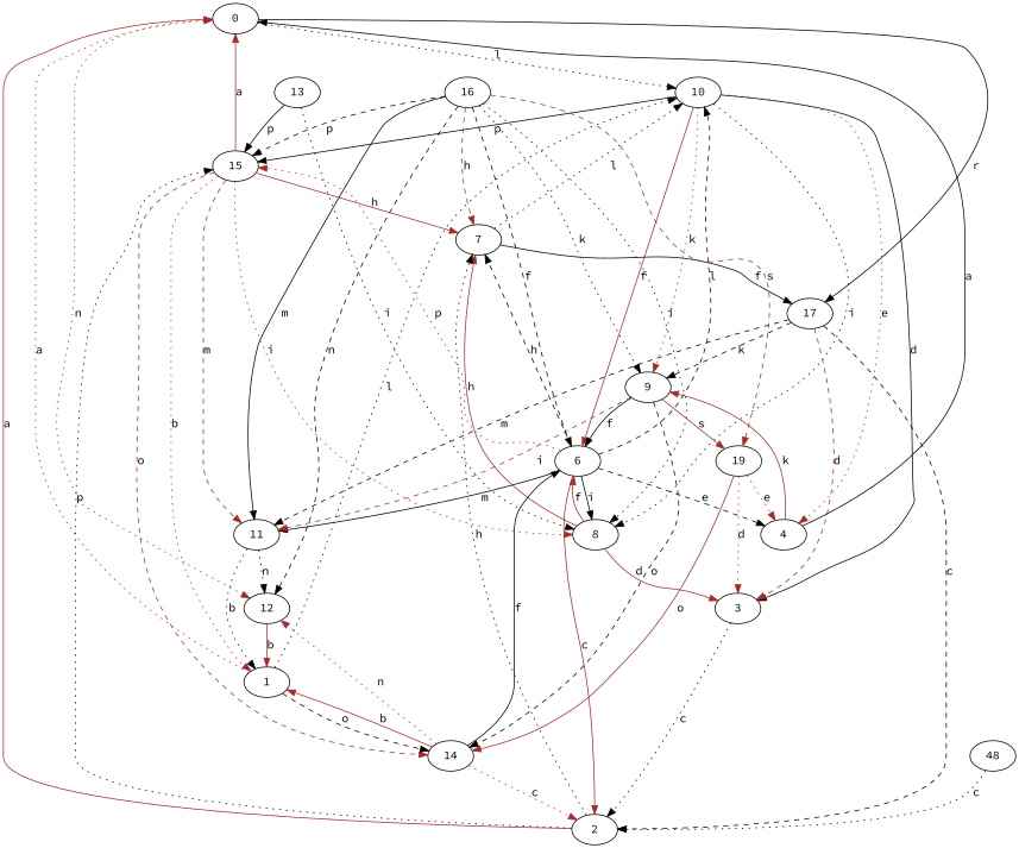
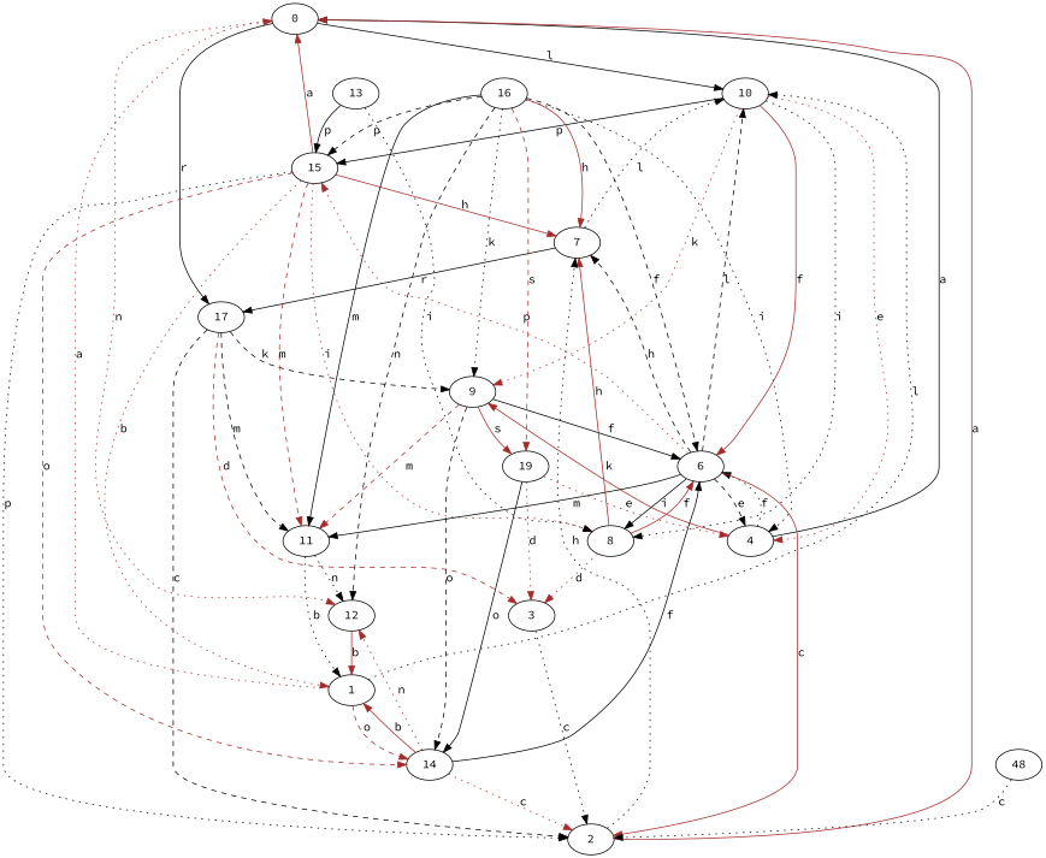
  strict digraph {
    fontname="Source Code Pro"
    node [fontname="Source Code Pro"]
    edge [color=black fontname="Source Code Pro" style=dotted]
    0
    10
    12
    17
    15
    3
    4
    6
    9
    8
    1
    2
    11
    14
    7
    19
    13
    16
    n19 [label=48]
-   0 -> 10 [label=l]
+   0 -> 10 [label=l style=solid]
    0 -> 12 [color=brown label=n]
    0 -> 17 [label=r style=solid]
    10 -> 15 [label=p style=solid]
-   10 -> 3 [label=d style=solid]
    10 -> 4 [color=brown label=e]
    10 -> 6 [color=brown label=f style=solid]
    10 -> 9 [color=brown label=k]
    10 -> 8 [label=i]
    12 -> 1 [color=brown label=b style=solid]
    17 -> 3 [color=brown label=d style=dashed]
    17 -> 9 [label=k style=dashed]
    17 -> 2 [label=c style=dashed]
    17 -> 11 [label=m style=dashed]
    15 -> 0 [color=brown label=a style=solid]
    15 -> 8 [color=brown label=i]
    15 -> 1 [color=brown label=b]
    15 -> 11 [color=brown label=m style=dashed]
    15 -> 14 [color=brown label=o style=dashed]
    15 -> 7 [color=brown label=h style=solid]
    3 -> 2 [label=c]
    4 -> 0 [label=a style=solid]
+   4 -> 6 [label=f]
    4 -> 9 [color=brown label=k style=solid]
    6 -> 10 [label=l style=dashed]
    6 -> 15 [color=brown label=p]
    6 -> 4 [label=e style=dashed]
    6 -> 8 [label=i style=solid]
    6 -> 2 [color=brown label=c style=solid]
    6 -> 11 [label=m style=solid]
    6 -> 7 [label=h style=dashed]
    9 -> 6 [label=f style=solid]
-   9 -> 11 [color=brown label=i style=dashed]
+   9 -> 11 [color=brown label=m style=dashed]
    9 -> 14 [label=o style=dashed]
    9 -> 19 [color=brown label=s style=solid]
-   8 -> 3 [color=brown label=d style=solid]
+   8 -> 3 [color=brown label=d]
    8 -> 6 [color=brown label=f style=solid]
    8 -> 7 [color=brown label=h style=solid]
    1 -> 0 [color=brown label=a]
    1 -> 10 [label=l]
-   1 -> 14 [label=o style=dashed]
+   1 -> 14 [color=brown label=o style=dashed]
    2 -> 0 [color=brown label=a style=solid]
-   2 -> 15 [label=p]
+   15 -> 2 [label=p]
    2 -> 7 [label=h]
    11 -> 12 [label=n]
    11 -> 1 [label=b]
    14 -> 12 [color=brown label=n]
    14 -> 6 [label=f style=solid]
    14 -> 1 [color=brown label=b style=solid]
    14 -> 2 [color=brown label=c]
    7 -> 10 [label=l]
-   7 -> 17 [label=f style=solid]
+   7 -> 17 [label=r style=solid]
    19 -> 3 [color=brown label=d]
    19 -> 4 [color=brown label=e]
-   19 -> 14 [color=brown label=o style=solid]
+   19 -> 14 [label=o style=solid]
    13 -> 15 [label=p style=solid]
    13 -> 8 [label=i]
    16 -> 12 [label=n style=dashed]
    16 -> 15 [label=p style=dashed]
    16 -> 6 [label=f style=dashed]
    16 -> 9 [label=k]
-   16 -> 8 [label=i]
+   16 -> 4 [label=i]
    16 -> 11 [label=m style=solid]
-   16 -> 7 [color=brown label=h style=dashed]
+   16 -> 7 [color=brown label=h style=solid]
    16 -> 19 [color=brown label=s style=dashed]
    n19 -> 2 [label=c]
  }
